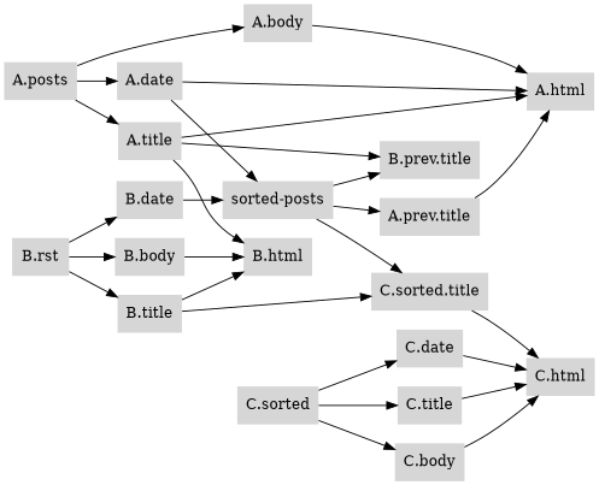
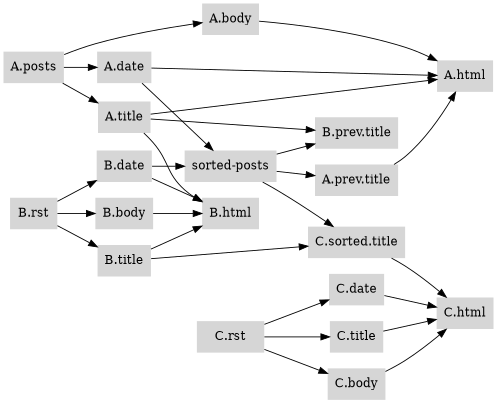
  digraph {
    rankdir=LR
    node [fillcolor="#d6d6d6" penwidth=0 shape=rect style=filled]
    "A.body"
    "A.html"
    "A.date"
    "sorted-posts"
    "A.prev.title"
    "B.prev.title"
    n7 [label="C.sorted.title"]
    "C.html"
    n9 [label="A.posts"]
    "A.title"
    "B.html"
    "B.body"
    "B.date"
    "B.rst"
    "B.title"
    "C.body"
    "C.date"
-   "C.rst" [label="C.sorted"]
+   "C.rst"
    "C.title"
    "A.body" -> "A.html"
    "A.date" -> "A.html"
    "A.date" -> "sorted-posts"
    "sorted-posts" -> "A.prev.title"
    "sorted-posts" -> "B.prev.title"
    "sorted-posts" -> n7
    "A.prev.title" -> "A.html"
    n7 -> "C.html"
    n9 -> "A.body"
    n9 -> "A.date"
    n9 -> "A.title"
    "A.title" -> "A.html"
    "A.title" -> "B.prev.title"
    "A.title" -> "B.html"
    "B.body" -> "B.html"
    "B.date" -> "sorted-posts"
+   "B.date" -> "B.html"
    "B.rst" -> "B.body"
    "B.rst" -> "B.date"
    "B.rst" -> "B.title"
    "B.title" -> n7
    "B.title" -> "B.html"
    "C.body" -> "C.html"
    "C.date" -> "C.html"
    "C.rst" -> "C.body"
    "C.rst" -> "C.date"
    "C.rst" -> "C.title"
    "C.title" -> "C.html"
  }
